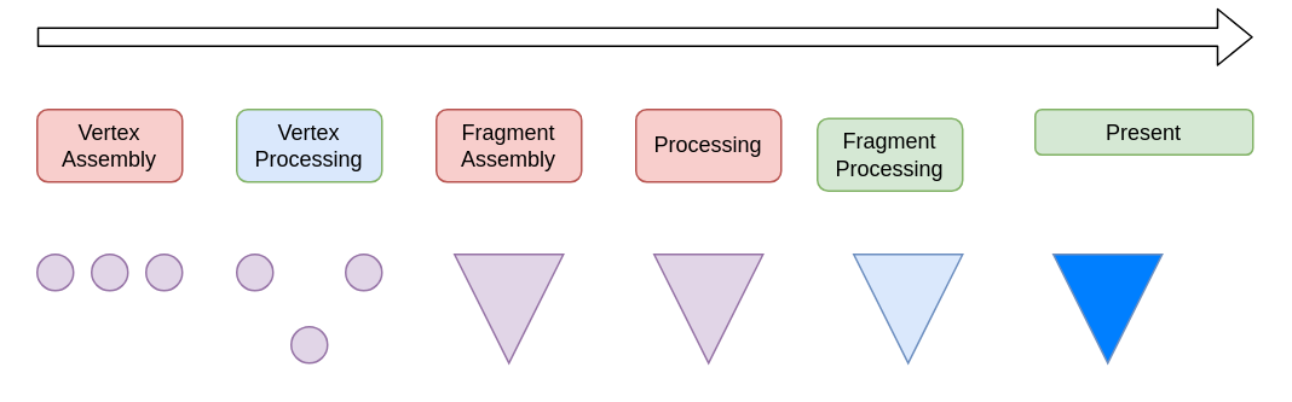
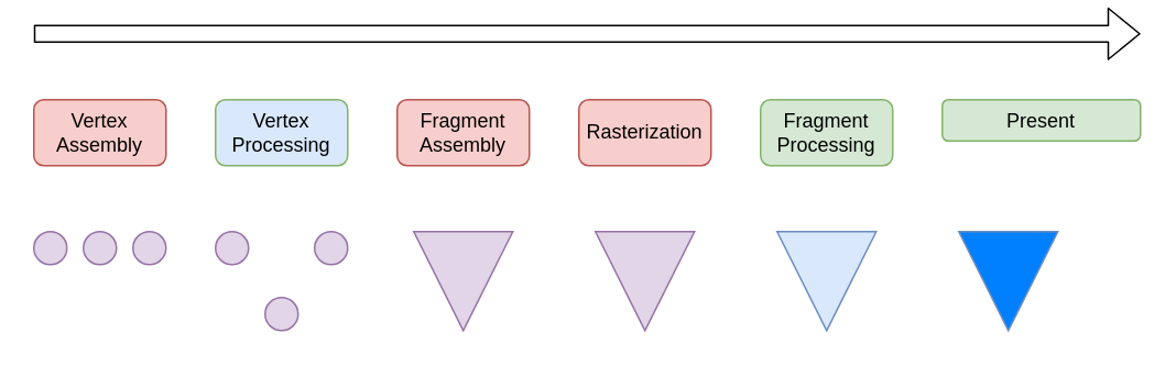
  <mxCell id="0" />
  <mxCell id="1" parent="0" />
  <mxCell id="2" value="" style="shape=flexArrow;endArrow=classic;html=1;" edge="1" parent="1"><mxGeometry width="50" height="50" relative="1" as="geometry"><mxPoint x="20" y="20" as="sourcePoint" /><mxPoint x="690" y="20" as="targetPoint" /></mxGeometry></mxCell>
  <mxCell id="3" value="Vertex&lt;br&gt;Assembly" style="rounded=1;whiteSpace=wrap;html=1;fillColor=#f8cecc;strokeColor=#b85450;" vertex="1" parent="1"><mxGeometry x="20" y="60" width="80" height="40" as="geometry" /></mxCell>
  <mxCell id="4" value="Vertex&lt;br&gt;Processing" style="rounded=1;whiteSpace=wrap;html=1;fillColor=#dae8fc;strokeColor=#82b366;" vertex="1" parent="1"><mxGeometry x="130" y="60" width="80" height="40" as="geometry" /></mxCell>
  <mxCell id="5" value="Fragment&lt;br&gt;Assembly" style="rounded=1;whiteSpace=wrap;html=1;fillColor=#f8cecc;strokeColor=#b85450;" vertex="1" parent="1"><mxGeometry x="240" y="60" width="80" height="40" as="geometry" /></mxCell>
- <mxCell id="6" value="Processing" style="rounded=1;whiteSpace=wrap;html=1;fillColor=#f8cecc;strokeColor=#b85450;" vertex="1" parent="1"><mxGeometry x="350" y="60" width="80" height="40" as="geometry" /></mxCell>
- <mxCell id="7" value="Fragment&lt;br&gt;Processing" style="rounded=1;whiteSpace=wrap;html=1;fillColor=#d5e8d4;strokeColor=#82b366;" vertex="1" parent="1"><mxGeometry x="450" y="65" width="80" height="40" as="geometry" /></mxCell>
+ <mxCell id="6" value="Rasterization" style="rounded=1;whiteSpace=wrap;html=1;fillColor=#f8cecc;strokeColor=#b85450;" vertex="1" parent="1"><mxGeometry x="350" y="60" width="80" height="40" as="geometry" /></mxCell>
+ <mxCell id="7" value="Fragment&lt;br&gt;Processing" style="rounded=1;whiteSpace=wrap;html=1;fillColor=#d5e8d4;strokeColor=#82b366;" vertex="1" parent="1"><mxGeometry x="460" y="60" width="80" height="40" as="geometry" /></mxCell>
  <mxCell id="8" value="Present" style="rounded=1;whiteSpace=wrap;html=1;fillColor=#d5e8d4;strokeColor=#82b366;" vertex="1" parent="1"><mxGeometry x="570" y="60" width="120" height="25" as="geometry" /></mxCell>
  <mxCell id="9" value="" style="ellipse;whiteSpace=wrap;html=1;aspect=fixed;fillColor=#e1d5e7;strokeColor=#9673a6;" vertex="1" parent="1"><mxGeometry x="20" y="140" width="20" height="20" as="geometry" /></mxCell>
  <mxCell id="10" value="" style="ellipse;whiteSpace=wrap;html=1;aspect=fixed;fillColor=#e1d5e7;strokeColor=#9673a6;" vertex="1" parent="1"><mxGeometry x="50" y="140" width="20" height="20" as="geometry" /></mxCell>
  <mxCell id="11" value="" style="ellipse;whiteSpace=wrap;html=1;aspect=fixed;fillColor=#e1d5e7;strokeColor=#9673a6;" vertex="1" parent="1"><mxGeometry x="80" y="140" width="20" height="20" as="geometry" /></mxCell>
  <mxCell id="12" value="" style="ellipse;whiteSpace=wrap;html=1;aspect=fixed;fillColor=#e1d5e7;strokeColor=#9673a6;" vertex="1" parent="1"><mxGeometry x="130" y="140" width="20" height="20" as="geometry" /></mxCell>
  <mxCell id="13" value="" style="ellipse;whiteSpace=wrap;html=1;aspect=fixed;fillColor=#e1d5e7;strokeColor=#9673a6;" vertex="1" parent="1"><mxGeometry x="190" y="140" width="20" height="20" as="geometry" /></mxCell>
  <mxCell id="14" value="" style="ellipse;whiteSpace=wrap;html=1;aspect=fixed;fillColor=#e1d5e7;strokeColor=#9673a6;" vertex="1" parent="1"><mxGeometry x="160" y="180" width="20" height="20" as="geometry" /></mxCell>
  <mxCell id="15" value="" style="triangle;whiteSpace=wrap;html=1;rotation=90;fillColor=#e1d5e7;strokeColor=#9673a6;" vertex="1" parent="1"><mxGeometry x="250" y="140" width="60" height="60" as="geometry" /></mxCell>
  <mxCell id="16" value="" style="triangle;whiteSpace=wrap;html=1;rotation=90;fillColor=#e1d5e7;strokeColor=#9673a6;" vertex="1" parent="1"><mxGeometry x="360" y="140" width="60" height="60" as="geometry" /></mxCell>
  <mxCell id="17" value="" style="triangle;whiteSpace=wrap;html=1;rotation=90;fillColor=#dae8fc;strokeColor=#6c8ebf;" vertex="1" parent="1"><mxGeometry x="470" y="140" width="60" height="60" as="geometry" /></mxCell>
  <mxCell id="18" value="" style="triangle;whiteSpace=wrap;html=1;rotation=90;fillColor=#007FFF;strokeColor=#6c8ebf;" vertex="1" parent="1"><mxGeometry x="580" y="140" width="60" height="60" as="geometry" /></mxCell>
